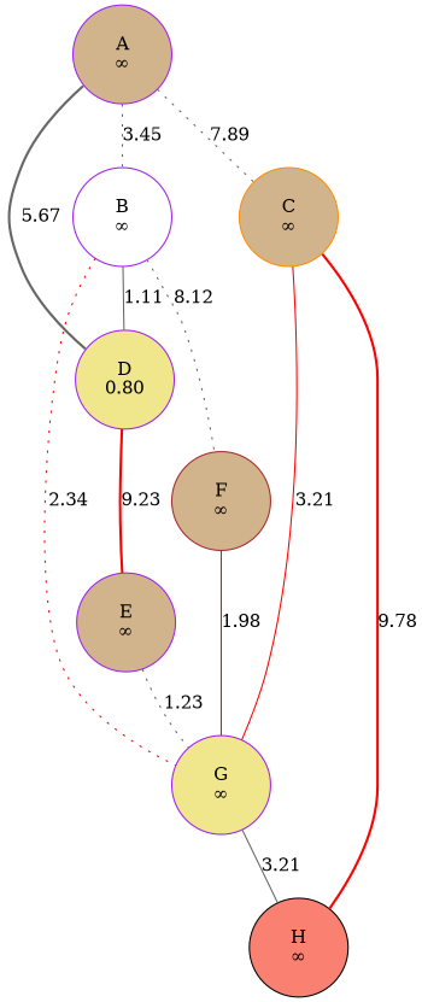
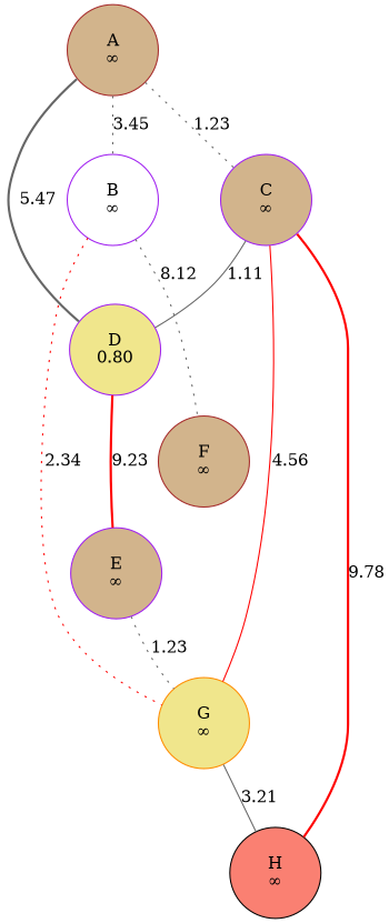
  strict graph {
    node [color=purple distance=None fillcolor=tan style=filled]
    edge [color=gray40 style=dotted]
-   n1 [height=1.1 label="A\n∞" width=1.1]
+   n1 [color=brown height=1.1 label="A\n∞" width=1.1]
    n2 [fillcolor=white height=1.1 label="B\n∞" width=1.1]
-   n3 [color=darkorange height=1.1 label="C\n∞" width=1.1]
+   n3 [height=1.1 label="C\n∞" width=1.1]
    n4 [distance=0.00 fillcolor=khaki height=1.1 label="D\n0.80" width=1.1]
    n5 [color=brown height=1.1 label="F\n∞" width=1.1]
-   n6 [fillcolor=khaki height=1.1 label="G\n∞" width=1.1]
+   n6 [color=darkorange fillcolor=khaki height=1.1 label="G\n∞" width=1.1]
    n7 [color=black fillcolor=salmon height=1.1 label="H\n∞" width=1.1]
    n8 [height=1.1 label="E\n∞" width=1.1]
    n1 -- n2 [label=3.45]
-   n1 -- n3 [label=7.89]
-   n1 -- n4 [label=5.67 style=bold]
-   n2 -- n4 [label=1.11 style=solid]
+   n1 -- n3 [label=1.23]
+   n1 -- n4 [label=5.47 style=bold]
+   n3 -- n4 [label=1.11 style=solid]
    n2 -- n5 [label=8.12]
    n2 -- n6 [color=red label=2.34]
-   n3 -- n6 [color=red label=3.21 style=solid]
+   n3 -- n6 [color=red label=4.56 style=solid]
    n3 -- n7 [color=red label=9.78 style=bold]
    n4 -- n8 [color=red label=9.23 style=bold]
-   n5 -- n6 [color=red label=1.98 style=solid]
    n6 -- n7 [label=3.21 style=solid]
    n8 -- n6 [label=1.23]
  }
